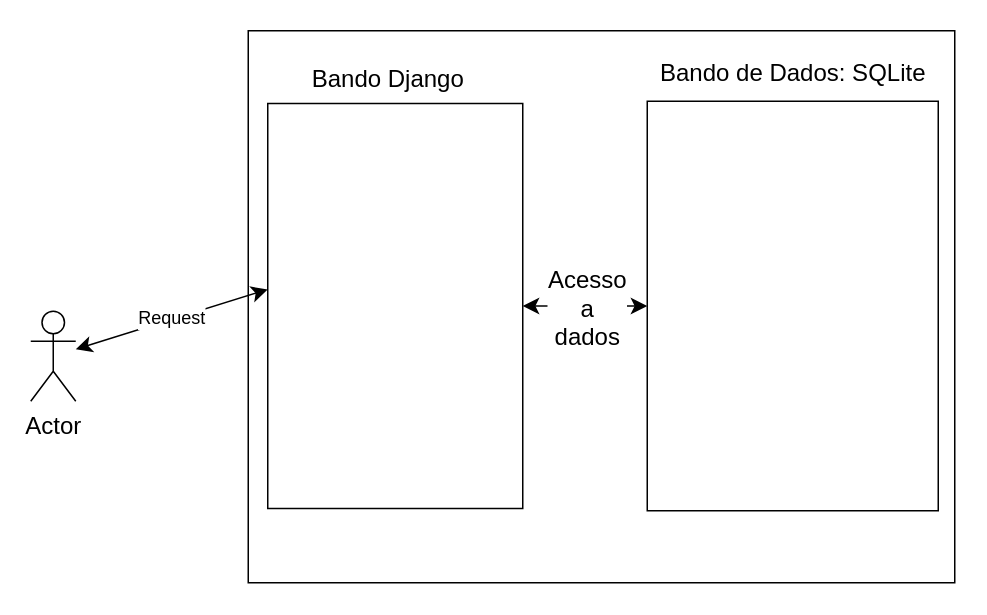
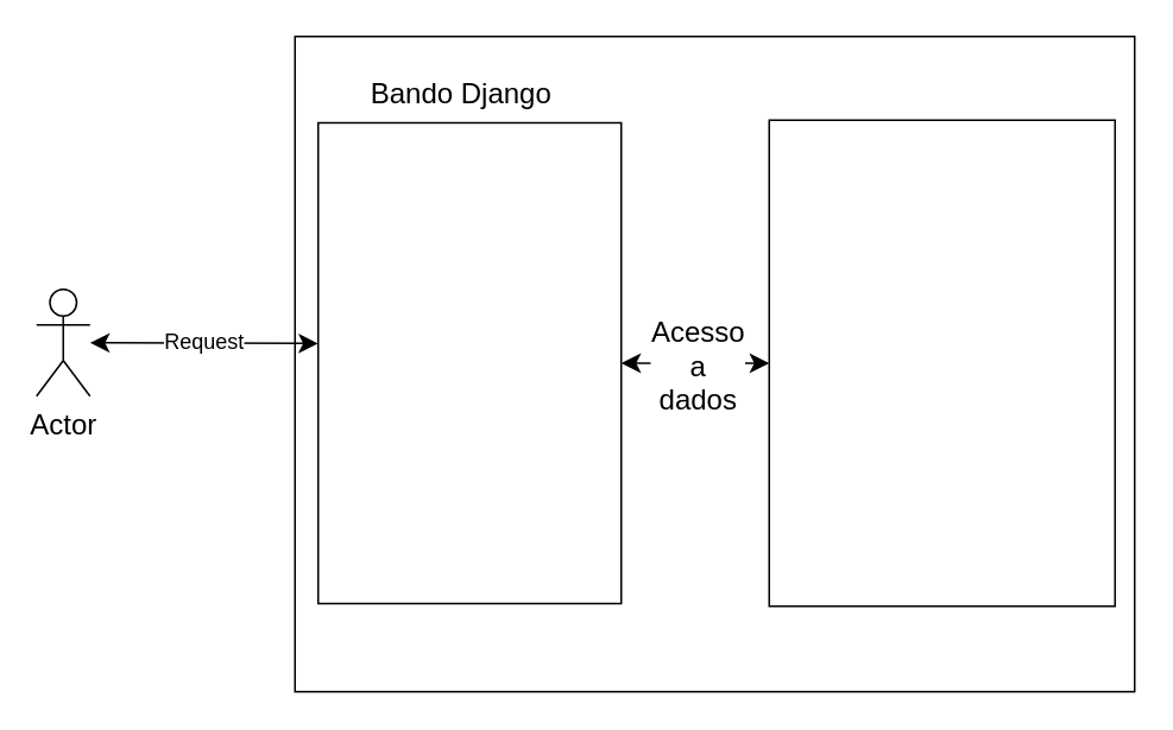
  <mxCell id="0" />
  <mxCell id="1" parent="0" />
  <mxCell id="2" value="" style="rounded=0;whiteSpace=wrap;html=1;fontSize=16;" vertex="1" parent="1"><mxGeometry x="165" y="20" width="471" height="368" as="geometry" /></mxCell>
  <mxCell id="3" value="" style="rounded=0;whiteSpace=wrap;html=1;fontSize=16;" vertex="1" parent="1"><mxGeometry x="178" y="68.5" width="170" height="270" as="geometry" /></mxCell>
  <mxCell id="4" value="Bando Django" style="text;html=1;strokeColor=none;fillColor=none;align=center;verticalAlign=middle;whiteSpace=wrap;rounded=0;fontSize=16;" vertex="1" parent="1"><mxGeometry x="143" y="37" width="231" height="30" as="geometry" /></mxCell>
  <mxCell id="5" value="" style="rounded=0;whiteSpace=wrap;html=1;fontSize=16;" vertex="1" parent="1"><mxGeometry x="431" y="67" width="194" height="273" as="geometry" /></mxCell>
- <mxCell id="6" value="Bando de Dados: SQLite" style="text;html=1;strokeColor=none;fillColor=none;align=center;verticalAlign=middle;whiteSpace=wrap;rounded=0;fontSize=16;" vertex="1" parent="1"><mxGeometry x="431" y="33" width="195" height="30" as="geometry" /></mxCell>
- <mxCell id="7" value="Actor" style="shape=umlActor;verticalLabelPosition=bottom;verticalAlign=top;html=1;outlineConnect=0;fontSize=16;" vertex="1" parent="1"><mxGeometry x="20" y="207" width="30" height="60" as="geometry" /></mxCell>
+ <mxCell id="7" value="Actor" style="shape=umlActor;verticalLabelPosition=bottom;verticalAlign=top;html=1;outlineConnect=0;fontSize=16;" vertex="1" parent="1"><mxGeometry x="20" y="162" width="30" height="60" as="geometry" /></mxCell>
  <mxCell id="8" value="Request" style="endArrow=classic;startArrow=classic;html=1;rounded=0;fontSize=12;startSize=8;endSize=8;curved=1;entryX=0;entryY=0.459;entryDx=0;entryDy=0;entryPerimeter=0;" edge="1" parent="1" source="7" target="3"><mxGeometry width="50" height="50" relative="1" as="geometry"><mxPoint x="-104" y="164" as="sourcePoint" /><mxPoint x="-54" y="114" as="targetPoint" /></mxGeometry></mxCell>
  <mxCell id="9" value="" style="endArrow=classic;startArrow=classic;html=1;rounded=0;fontSize=12;startSize=8;endSize=8;curved=1;exitX=1;exitY=0.5;exitDx=0;exitDy=0;entryX=0;entryY=0.5;entryDx=0;entryDy=0;" edge="1" parent="1" source="3" target="5"><mxGeometry width="50" height="50" relative="1" as="geometry"><mxPoint x="422" y="284" as="sourcePoint" /><mxPoint x="472" y="234" as="targetPoint" /></mxGeometry></mxCell>
  <mxCell id="10" value="Acesso&lt;br&gt;a &lt;br&gt;dados" style="edgeLabel;html=1;align=center;verticalAlign=middle;resizable=0;points=[];fontSize=16;" vertex="1" connectable="0" parent="9"><mxGeometry x="0.015" relative="1" as="geometry"><mxPoint y="1" as="offset" /></mxGeometry></mxCell>
